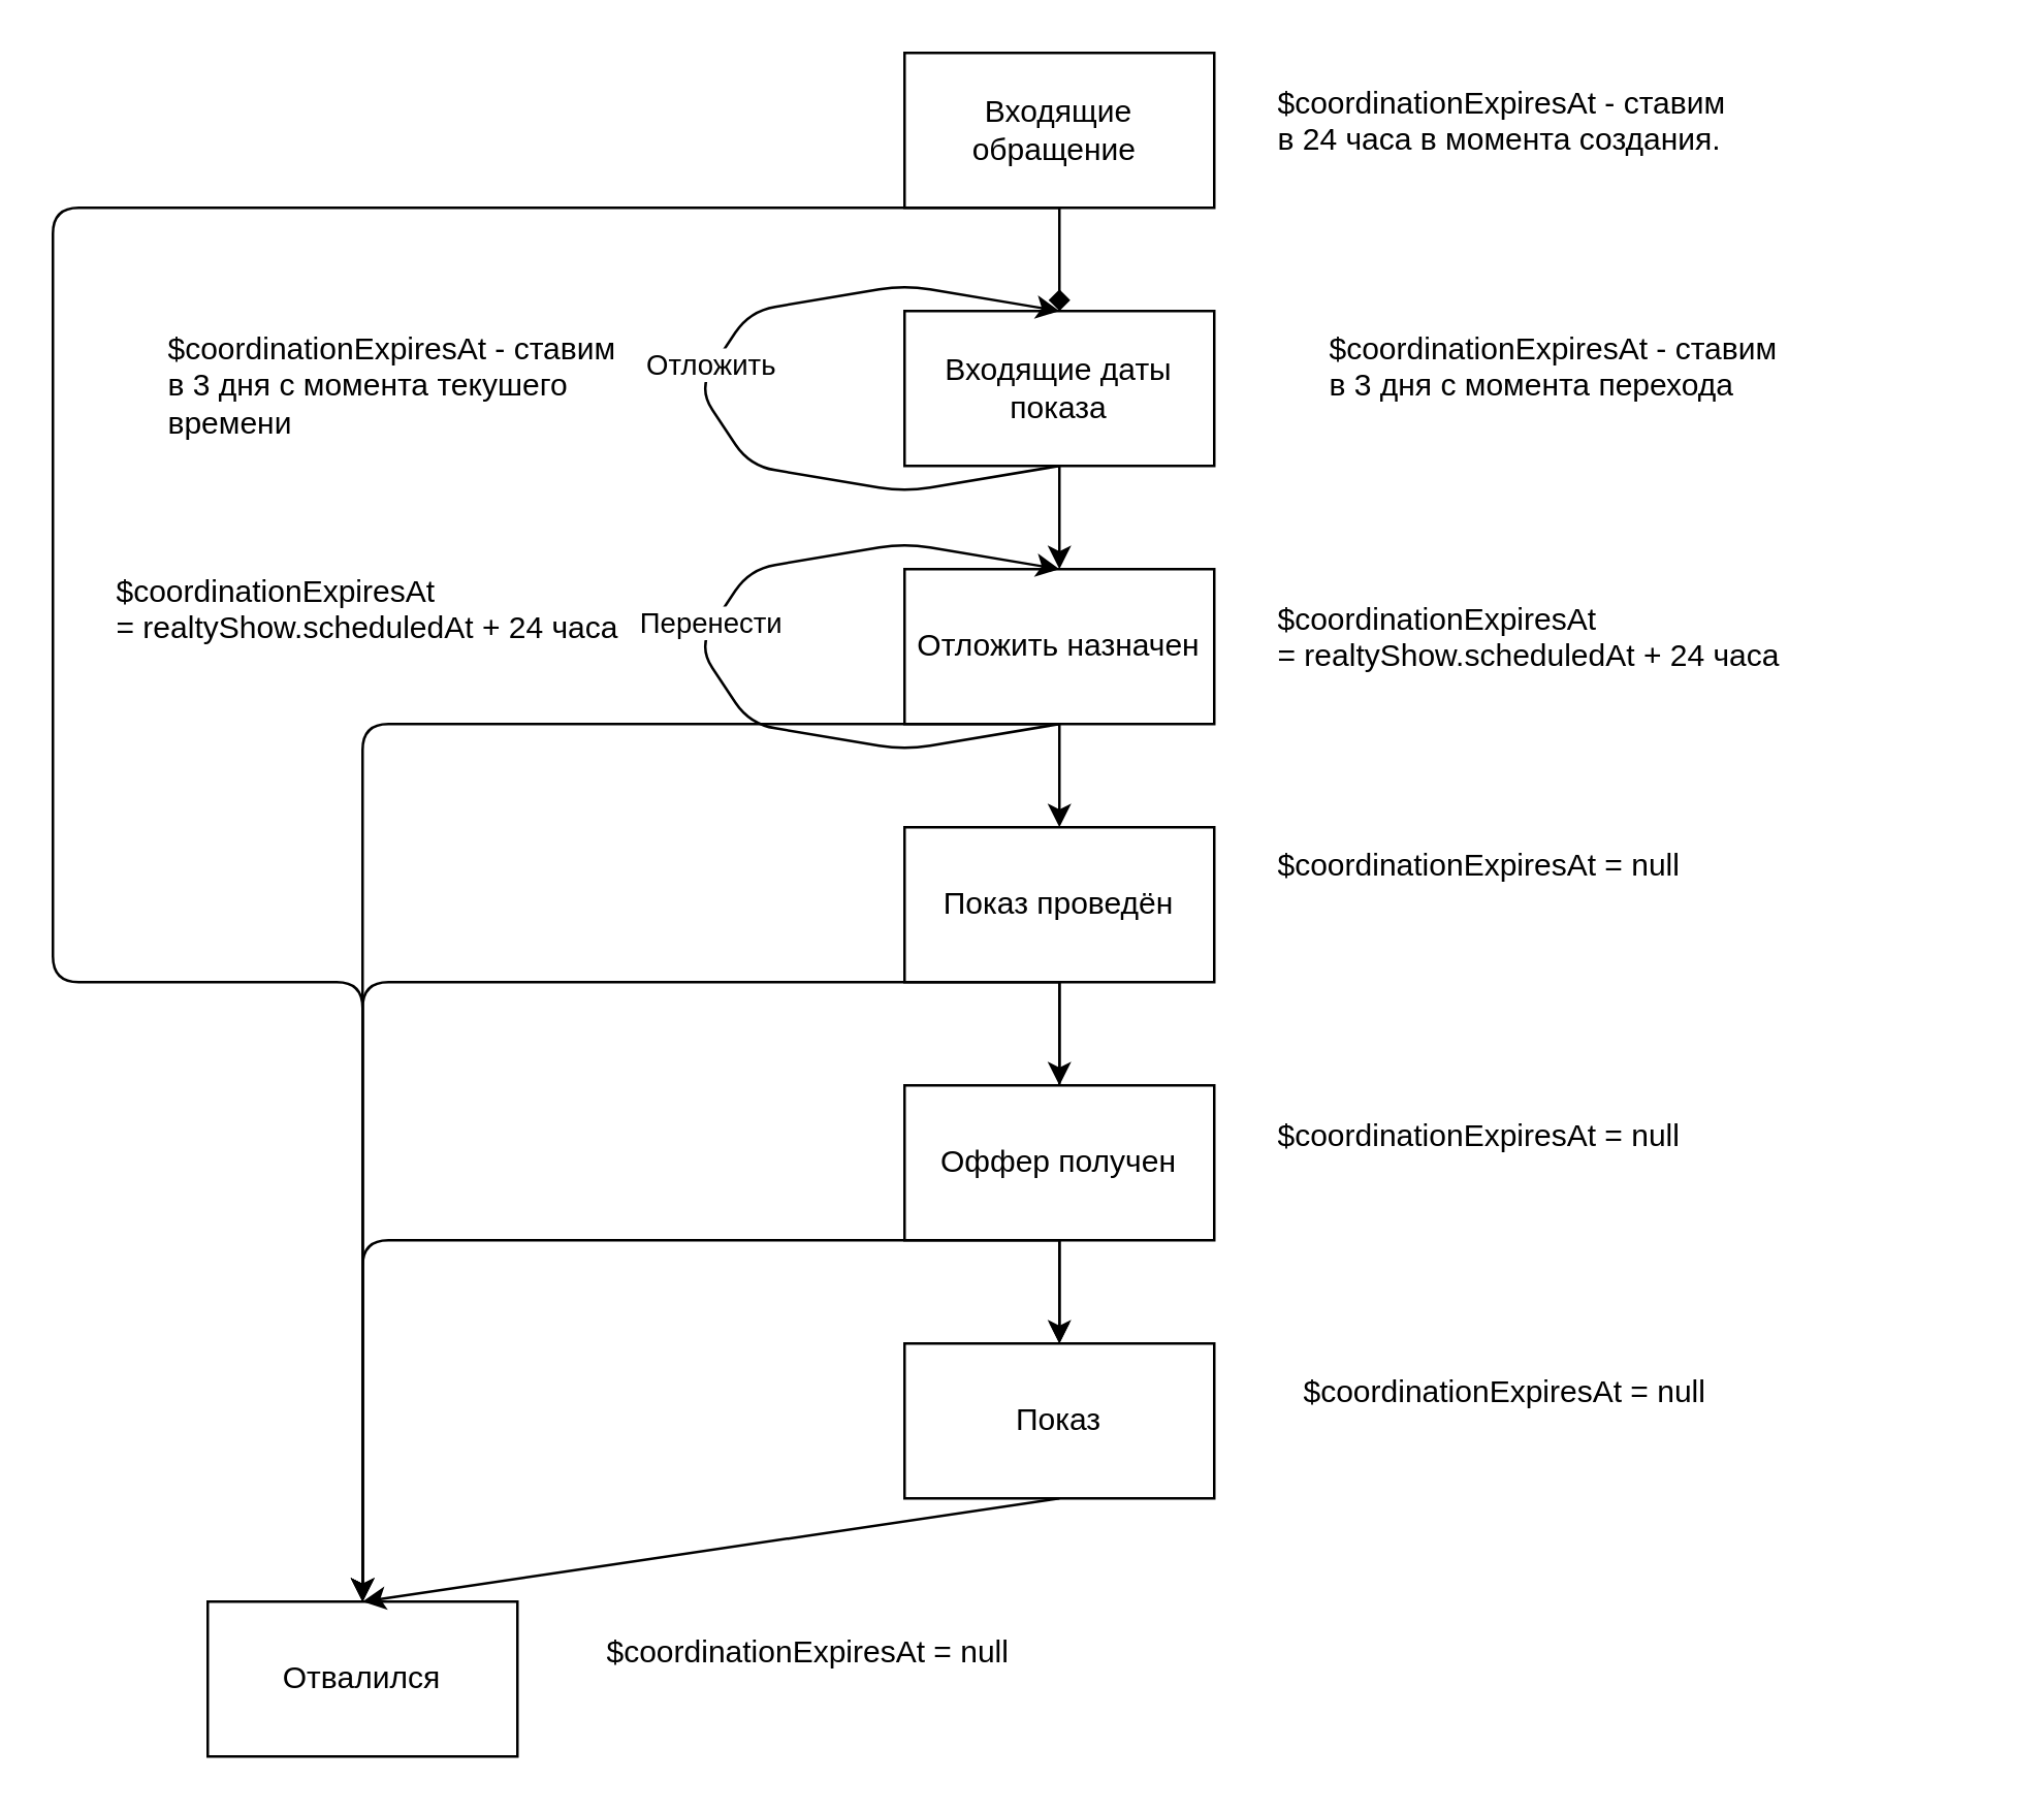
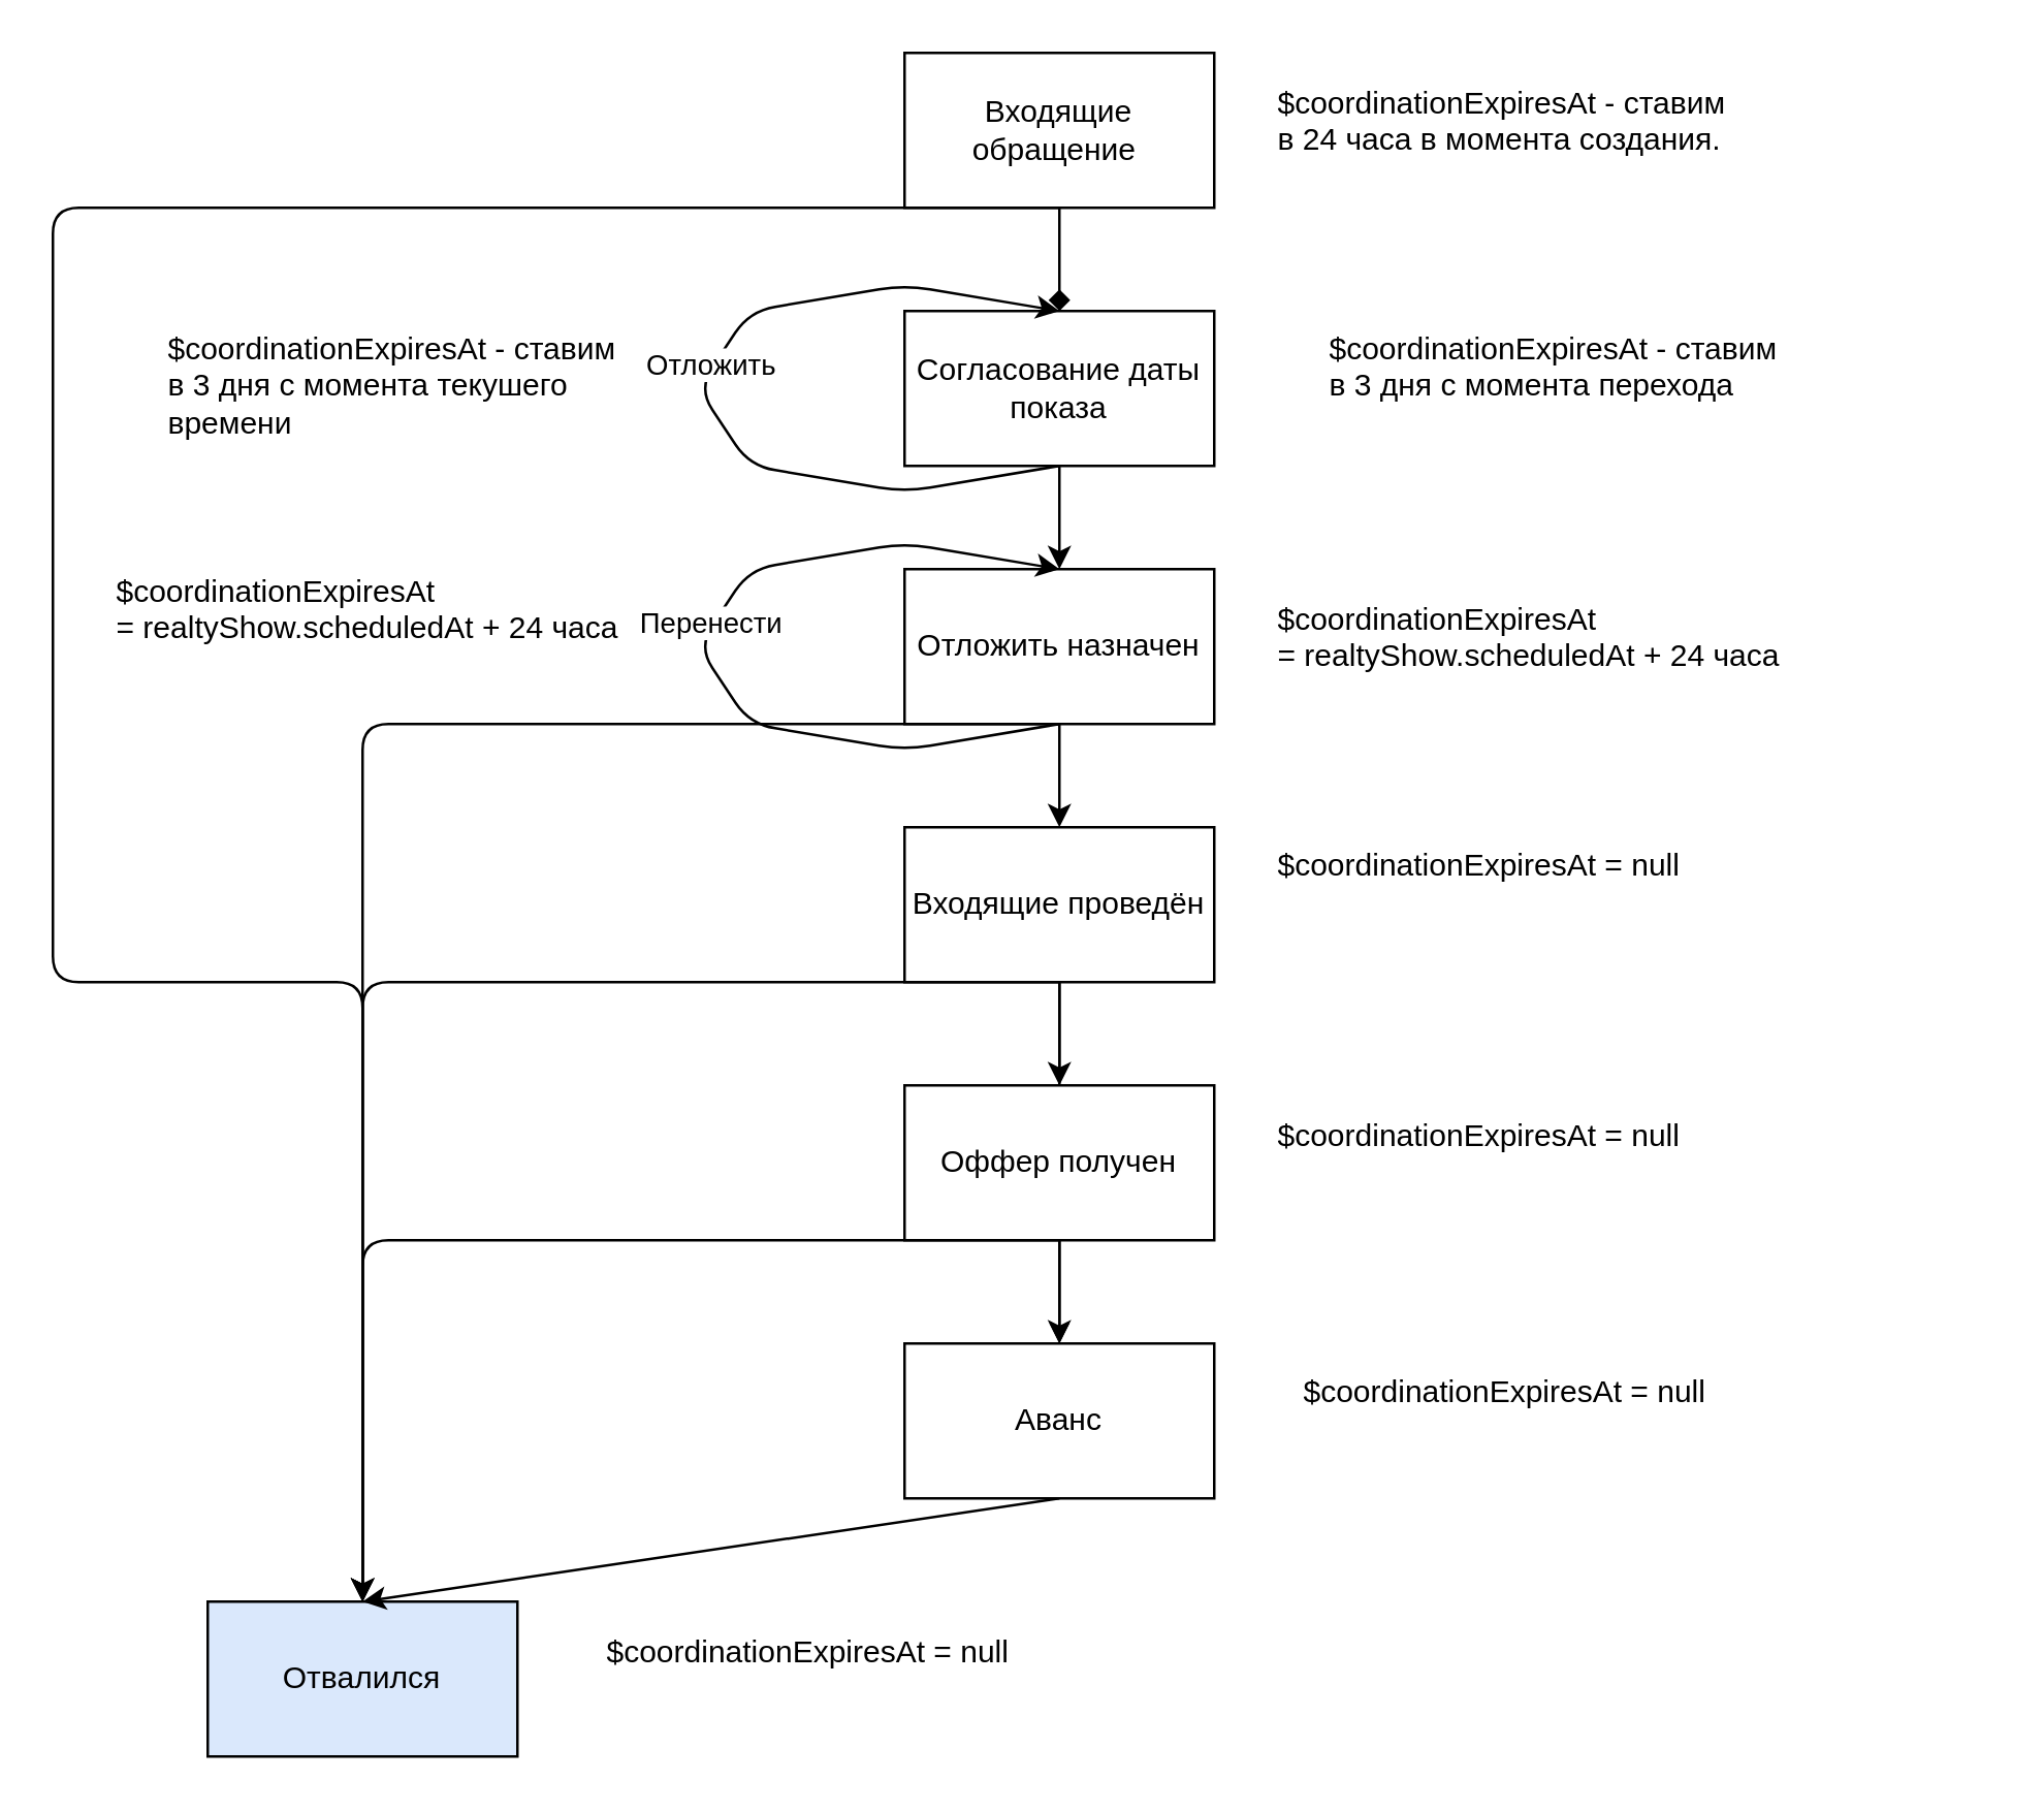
  <mxCell id="0" />
  <mxCell id="1" parent="0" />
  <mxCell id="2" value="Входящие обращение&amp;nbsp;" style="rounded=0;whiteSpace=wrap;html=1;" vertex="1" parent="1"><mxGeometry x="350" y="20" width="120" height="60" as="geometry" /></mxCell>
- <mxCell id="3" value="Входящие даты показа" style="rounded=0;whiteSpace=wrap;html=1;" vertex="1" parent="1"><mxGeometry x="350" y="120" width="120" height="60" as="geometry" /></mxCell>
+ <mxCell id="3" value="Согласование даты показа" style="rounded=0;whiteSpace=wrap;html=1;" vertex="1" parent="1"><mxGeometry x="350" y="120" width="120" height="60" as="geometry" /></mxCell>
  <mxCell id="4" value="" style="endArrow=diamond;html=1;exitX=0.5;exitY=1;exitDx=0;exitDy=0;entryX=0.5;entryY=0;entryDx=0;entryDy=0;" edge="1" parent="1" source="2" target="3"><mxGeometry width="50" height="50" relative="1" as="geometry"><mxPoint x="210" y="130" as="sourcePoint" /><mxPoint x="260" y="80" as="targetPoint" /></mxGeometry></mxCell>
  <mxCell id="5" value="Отложить назначен" style="rounded=0;whiteSpace=wrap;html=1;" vertex="1" parent="1"><mxGeometry x="350" y="220" width="120" height="60" as="geometry" /></mxCell>
  <mxCell id="6" value="" style="endArrow=classic;html=1;exitX=0.5;exitY=1;exitDx=0;exitDy=0;entryX=0.5;entryY=0;entryDx=0;entryDy=0;" edge="1" parent="1" target="5"><mxGeometry width="50" height="50" relative="1" as="geometry"><mxPoint x="410" y="180" as="sourcePoint" /><mxPoint x="260" y="180" as="targetPoint" /></mxGeometry></mxCell>
  <mxCell id="7" style="edgeStyle=orthogonalEdgeStyle;rounded=0;orthogonalLoop=1;jettySize=auto;html=1;endArrow=open;" edge="1" parent="1" source="8" target="12"><mxGeometry relative="1" as="geometry" /></mxCell>
- <mxCell id="8" value="Показ проведён" style="rounded=0;whiteSpace=wrap;html=1;" vertex="1" parent="1"><mxGeometry x="350" y="320" width="120" height="60" as="geometry" /></mxCell>
+ <mxCell id="8" value="Входящие проведён" style="rounded=0;whiteSpace=wrap;html=1;" vertex="1" parent="1"><mxGeometry x="350" y="320" width="120" height="60" as="geometry" /></mxCell>
  <mxCell id="9" value="" style="endArrow=classic;html=1;exitX=0.5;exitY=1;exitDx=0;exitDy=0;entryX=0.5;entryY=0;entryDx=0;entryDy=0;" edge="1" parent="1" target="8"><mxGeometry width="50" height="50" relative="1" as="geometry"><mxPoint x="410" y="280" as="sourcePoint" /><mxPoint x="260" y="280" as="targetPoint" /></mxGeometry></mxCell>
  <mxCell id="10" value="Оффер получен" style="rounded=0;whiteSpace=wrap;html=1;" vertex="1" parent="1"><mxGeometry x="350" y="420" width="120" height="60" as="geometry" /></mxCell>
  <mxCell id="11" value="" style="endArrow=classic;html=1;exitX=0.5;exitY=1;exitDx=0;exitDy=0;entryX=0.5;entryY=0;entryDx=0;entryDy=0;" edge="1" parent="1" target="10"><mxGeometry width="50" height="50" relative="1" as="geometry"><mxPoint x="410" y="380" as="sourcePoint" /><mxPoint x="260" y="380" as="targetPoint" /></mxGeometry></mxCell>
- <mxCell id="12" value="Показ" style="rounded=0;whiteSpace=wrap;html=1;" vertex="1" parent="1"><mxGeometry x="350" y="520" width="120" height="60" as="geometry" /></mxCell>
+ <mxCell id="12" value="Аванс" style="rounded=0;whiteSpace=wrap;html=1;" vertex="1" parent="1"><mxGeometry x="350" y="520" width="120" height="60" as="geometry" /></mxCell>
  <mxCell id="13" value="" style="endArrow=classic;html=1;exitX=0.5;exitY=1;exitDx=0;exitDy=0;entryX=0.5;entryY=0;entryDx=0;entryDy=0;" edge="1" parent="1" target="12"><mxGeometry width="50" height="50" relative="1" as="geometry"><mxPoint x="410" y="480" as="sourcePoint" /><mxPoint x="260" y="480" as="targetPoint" /></mxGeometry></mxCell>
- <mxCell id="14" value="Отвалился" style="rounded=0;whiteSpace=wrap;html=1;" vertex="1" parent="1"><mxGeometry x="80" y="620" width="120" height="60" as="geometry" /></mxCell>
+ <mxCell id="14" value="Отвалился" style="rounded=0;whiteSpace=wrap;html=1;fillColor=#dae8fc;" vertex="1" parent="1"><mxGeometry x="80" y="620" width="120" height="60" as="geometry" /></mxCell>
  <mxCell id="15" value="" style="endArrow=classic;html=1;exitX=0.5;exitY=1;exitDx=0;exitDy=0;entryX=0.5;entryY=0;entryDx=0;entryDy=0;" edge="1" parent="1" target="14"><mxGeometry width="50" height="50" relative="1" as="geometry"><mxPoint x="410" y="580" as="sourcePoint" /><mxPoint x="260" y="580" as="targetPoint" /></mxGeometry></mxCell>
  <mxCell id="16" value="&lt;p&gt;$coordinationExpiresAt - ставим в 24 часа в момента создания.&lt;/p&gt;" style="text;html=1;strokeColor=none;fillColor=none;spacing=5;spacingTop=-20;whiteSpace=wrap;overflow=hidden;rounded=0;" vertex="1" parent="1"><mxGeometry x="490" y="31" width="190" height="49" as="geometry" /></mxCell>
  <mxCell id="17" value="&lt;p&gt;$coordinationExpiresAt - ставим в 3 дня с момента перехода&lt;/p&gt;" style="text;html=1;strokeColor=none;fillColor=none;spacing=5;spacingTop=-20;whiteSpace=wrap;overflow=hidden;rounded=0;" vertex="1" parent="1"><mxGeometry x="510" y="125.5" width="190" height="49" as="geometry" /></mxCell>
  <mxCell id="18" value="" style="endArrow=classic;html=1;exitX=0.5;exitY=1;exitDx=0;exitDy=0;" edge="1" parent="1" source="3"><mxGeometry width="50" height="50" relative="1" as="geometry"><mxPoint x="290" y="260" as="sourcePoint" /><mxPoint x="410" y="120" as="targetPoint" /><Array as="points"><mxPoint x="350" y="190" /><mxPoint x="290" y="180" /><mxPoint x="270" y="150" /><mxPoint x="290" y="120" /><mxPoint x="350" y="110" /></Array></mxGeometry></mxCell>
  <mxCell id="19" value="Отложить" style="edgeLabel;html=1;align=center;verticalAlign=middle;resizable=0;points=[];" vertex="1" connectable="0" parent="18"><mxGeometry x="0.068" y="1" relative="1" as="geometry"><mxPoint as="offset" /></mxGeometry></mxCell>
  <mxCell id="20" value="&lt;p&gt;$coordinationExpiresAt - ставим в 3 дня с момента текушего времени&lt;/p&gt;" style="text;html=1;strokeColor=none;fillColor=none;spacing=5;spacingTop=-20;whiteSpace=wrap;overflow=hidden;rounded=0;" vertex="1" parent="1"><mxGeometry x="60" y="125.5" width="190" height="49" as="geometry" /></mxCell>
  <mxCell id="21" value="&lt;p&gt;$coordinationExpiresAt =&amp;nbsp;&lt;span&gt;realtyShow.scheduledAt + 24 часа&amp;nbsp;&lt;/span&gt;&lt;/p&gt;" style="text;html=1;strokeColor=none;fillColor=none;spacing=5;spacingTop=-20;whiteSpace=wrap;overflow=hidden;rounded=0;" vertex="1" parent="1"><mxGeometry x="490" y="231" width="270" height="49" as="geometry" /></mxCell>
  <mxCell id="22" value="" style="endArrow=classic;html=1;exitX=0.5;exitY=1;exitDx=0;exitDy=0;" edge="1" parent="1"><mxGeometry width="50" height="50" relative="1" as="geometry"><mxPoint x="410" y="280" as="sourcePoint" /><mxPoint x="410" y="220" as="targetPoint" /><Array as="points"><mxPoint x="350" y="290" /><mxPoint x="290" y="280" /><mxPoint x="270" y="250" /><mxPoint x="290" y="220" /><mxPoint x="350" y="210" /></Array></mxGeometry></mxCell>
  <mxCell id="23" value="Перенести" style="edgeLabel;html=1;align=center;verticalAlign=middle;resizable=0;points=[];" vertex="1" connectable="0" parent="22"><mxGeometry x="0.068" y="1" relative="1" as="geometry"><mxPoint as="offset" /></mxGeometry></mxCell>
  <mxCell id="24" value="&lt;p&gt;$coordinationExpiresAt =&amp;nbsp;&lt;span&gt;realtyShow.scheduledAt + 24 часа&amp;nbsp;&lt;/span&gt;&lt;/p&gt;" style="text;html=1;strokeColor=none;fillColor=none;spacing=5;spacingTop=-20;whiteSpace=wrap;overflow=hidden;rounded=0;" vertex="1" parent="1"><mxGeometry x="40" y="220" width="210" height="49" as="geometry" /></mxCell>
  <mxCell id="25" value="&lt;p&gt;$coordinationExpiresAt = null&lt;/p&gt;" style="text;html=1;strokeColor=none;fillColor=none;spacing=5;spacingTop=-20;whiteSpace=wrap;overflow=hidden;rounded=0;" vertex="1" parent="1"><mxGeometry x="490" y="325.5" width="270" height="49" as="geometry" /></mxCell>
  <mxCell id="26" value="&lt;p&gt;$coordinationExpiresAt = null&lt;/p&gt;" style="text;html=1;strokeColor=none;fillColor=none;spacing=5;spacingTop=-20;whiteSpace=wrap;overflow=hidden;rounded=0;" vertex="1" parent="1"><mxGeometry x="490" y="431" width="270" height="49" as="geometry" /></mxCell>
  <mxCell id="27" value="&lt;p&gt;$coordinationExpiresAt = null&lt;/p&gt;" style="text;html=1;strokeColor=none;fillColor=none;spacing=5;spacingTop=-20;whiteSpace=wrap;overflow=hidden;rounded=0;" vertex="1" parent="1"><mxGeometry x="500" y="530" width="270" height="49" as="geometry" /></mxCell>
  <mxCell id="28" value="&lt;p&gt;$coordinationExpiresAt = null&lt;/p&gt;" style="text;html=1;strokeColor=none;fillColor=none;spacing=5;spacingTop=-20;whiteSpace=wrap;overflow=hidden;rounded=0;" vertex="1" parent="1"><mxGeometry x="230" y="631" width="270" height="49" as="geometry" /></mxCell>
  <mxCell id="29" value="" style="endArrow=classic;html=1;exitX=0.5;exitY=1;exitDx=0;exitDy=0;" edge="1" parent="1" source="10"><mxGeometry width="50" height="50" relative="1" as="geometry"><mxPoint x="140" y="480" as="sourcePoint" /><mxPoint x="140" y="620" as="targetPoint" /><Array as="points"><mxPoint x="140" y="480" /></Array></mxGeometry></mxCell>
  <mxCell id="30" value="" style="endArrow=classic;html=1;" edge="1" parent="1"><mxGeometry width="50" height="50" relative="1" as="geometry"><mxPoint x="410" y="380" as="sourcePoint" /><mxPoint x="140" y="620" as="targetPoint" /><Array as="points"><mxPoint x="140" y="380" /></Array></mxGeometry></mxCell>
  <mxCell id="31" value="" style="endArrow=classic;html=1;" edge="1" parent="1"><mxGeometry width="50" height="50" relative="1" as="geometry"><mxPoint x="410" y="280" as="sourcePoint" /><mxPoint x="140" y="620" as="targetPoint" /><Array as="points"><mxPoint x="140" y="280" /></Array></mxGeometry></mxCell>
  <mxCell id="32" value="" style="endArrow=classic;html=1;entryX=0.5;entryY=0;entryDx=0;entryDy=0;" edge="1" parent="1"><mxGeometry width="50" height="50" relative="1" as="geometry"><mxPoint x="410" y="80" as="sourcePoint" /><mxPoint x="140" y="620" as="targetPoint" /><Array as="points"><mxPoint x="20" y="80" /><mxPoint x="20" y="380" /><mxPoint x="140" y="380" /></Array></mxGeometry></mxCell>
